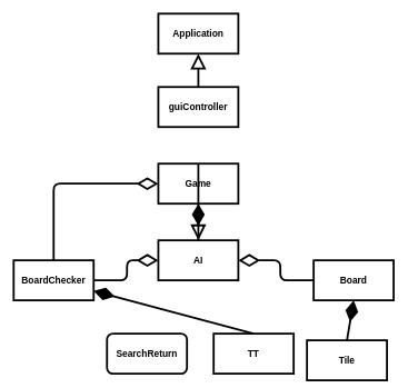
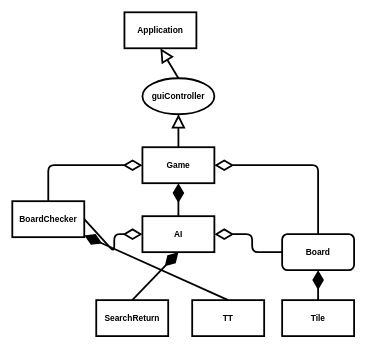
  <mxCell id="0" style=";html=1;" />
  <mxCell id="1" style=";html=1;" parent="0" />
- <mxCell id="2" value="Application" style="rounded=0;whiteSpace=wrap;html=1;strokeWidth=3;fontStyle=1;fontSize=14;" vertex="1" parent="1"><mxGeometry x="237" y="20" width="120" height="60" as="geometry" /></mxCell>
- <mxCell id="3" value="guiController" style="rounded=0;whiteSpace=wrap;html=1;strokeWidth=3;fontStyle=1;fontSize=14;" vertex="1" parent="1"><mxGeometry x="237" y="130" width="120" height="60" as="geometry" /></mxCell>
+ <mxCell id="2" value="Application" style="rounded=0;whiteSpace=wrap;html=1;strokeWidth=3;fontStyle=1;fontSize=14;" vertex="1" parent="1"><mxGeometry x="207" y="20" width="120" height="60" as="geometry" /></mxCell>
+ <mxCell id="3" value="guiController" style="ellipse;whiteSpace=wrap;html=1;strokeWidth=3;fontStyle=1;fontSize=14;" vertex="1" parent="1"><mxGeometry x="237" y="130" width="120" height="60" as="geometry" /></mxCell>
  <mxCell id="4" value="Game" style="rounded=0;whiteSpace=wrap;html=1;strokeWidth=3;fontStyle=1;fontSize=14;" vertex="1" parent="1"><mxGeometry x="237" y="245" width="120" height="60" as="geometry" /></mxCell>
- <mxCell id="5" value="Board" style="rounded=0;whiteSpace=wrap;html=1;strokeWidth=3;fontStyle=1;fontSize=14;" vertex="1" parent="1"><mxGeometry x="470" y="390" width="120" height="60" as="geometry" /></mxCell>
+ <mxCell id="5" value="Board" style="whiteSpace=wrap;html=1;strokeWidth=3;fontStyle=1;fontSize=14;rounded=1;" vertex="1" parent="1"><mxGeometry x="470" y="390" width="120" height="60" as="geometry" /></mxCell>
  <mxCell id="6" value="AI" style="rounded=0;whiteSpace=wrap;html=1;strokeWidth=3;fontStyle=1;fontSize=14;" vertex="1" parent="1"><mxGeometry x="237" y="360" width="120" height="60" as="geometry" /></mxCell>
- <mxCell id="7" value="Tile" style="rounded=0;whiteSpace=wrap;html=1;strokeWidth=3;fontStyle=1;fontSize=14;" vertex="1" parent="1"><mxGeometry x="460" y="510" width="120" height="60" as="geometry" /></mxCell>
+ <mxCell id="7" value="Tile" style="rounded=0;whiteSpace=wrap;html=1;strokeWidth=3;fontStyle=1;fontSize=14;" vertex="1" parent="1"><mxGeometry x="470" y="500" width="120" height="60" as="geometry" /></mxCell>
  <mxCell id="8" value="TT" style="rounded=0;whiteSpace=wrap;html=1;strokeWidth=3;fontStyle=1;fontSize=14;" vertex="1" parent="1"><mxGeometry x="320" y="500" width="120" height="60" as="geometry" /></mxCell>
- <mxCell id="9" value="SearchReturn" style="whiteSpace=wrap;html=1;strokeWidth=3;fontStyle=1;fontSize=14;rounded=1;" vertex="1" parent="1"><mxGeometry x="160" y="500" width="120" height="60" as="geometry" /></mxCell>
- <mxCell id="10" value="BoardChecker" style="rounded=0;whiteSpace=wrap;html=1;strokeWidth=3;fontStyle=1;fontSize=14;" vertex="1" parent="1"><mxGeometry x="20" y="390" width="120" height="60" as="geometry" /></mxCell>
+ <mxCell id="9" value="SearchReturn" style="rounded=0;whiteSpace=wrap;html=1;strokeWidth=3;fontStyle=1;fontSize=14;" vertex="1" parent="1"><mxGeometry x="160" y="500" width="120" height="60" as="geometry" /></mxCell>
+ <mxCell id="10" value="BoardChecker" style="rounded=0;whiteSpace=wrap;html=1;strokeWidth=3;fontStyle=1;fontSize=14;" vertex="1" parent="1"><mxGeometry x="20" y="335" width="120" height="60" as="geometry" /></mxCell>
  <mxCell id="11" value="" style="endArrow=block;endSize=16;endFill=0;html=1;fillColor=#000000;gradientColor=none;exitX=0.5;exitY=0;exitDx=0;exitDy=0;entryX=0.5;entryY=1;entryDx=0;entryDy=0;strokeWidth=3;" edge="1" parent="1" source="3" target="2"><mxGeometry width="160" relative="1" as="geometry"><mxPoint x="440" y="180" as="sourcePoint" /><mxPoint x="440" y="100" as="targetPoint" /></mxGeometry></mxCell>
- <mxCell id="12" value="" style="endArrow=block;endSize=16;endFill=0;html=1;fillColor=#000000;gradientColor=none;exitX=0.5;exitY=0;exitDx=0;exitDy=0;strokeWidth=3;" edge="1" parent="1" source="4" target="6"><mxGeometry width="160" relative="1" as="geometry"><mxPoint x="460" y="215" as="sourcePoint" /><mxPoint x="460" y="165" as="targetPoint" /></mxGeometry></mxCell>
+ <mxCell id="12" value="" style="endArrow=block;endSize=16;endFill=0;html=1;fillColor=#000000;gradientColor=none;exitX=0.5;exitY=0;exitDx=0;exitDy=0;entryX=0.5;entryY=1;entryDx=0;entryDy=0;strokeWidth=3;" edge="1" parent="1" source="4" target="3"><mxGeometry width="160" relative="1" as="geometry"><mxPoint x="460" y="215" as="sourcePoint" /><mxPoint x="460" y="165" as="targetPoint" /></mxGeometry></mxCell>
+ <mxCell id="13" value="" style="endArrow=diamondThin;endFill=0;endSize=24;html=1;fillColor=#000000;gradientColor=none;entryX=1;entryY=0.5;entryDx=0;entryDy=0;exitX=0.5;exitY=0;exitDx=0;exitDy=0;strokeWidth=3;" edge="1" parent="1" source="5" target="4"><mxGeometry width="160" relative="1" as="geometry"><mxPoint x="120" y="340" as="sourcePoint" /><mxPoint x="280" y="340" as="targetPoint" /><Array as="points"><mxPoint x="530" y="275" /></Array></mxGeometry></mxCell>
  <mxCell id="14" value="" style="endArrow=diamondThin;endFill=1;endSize=24;html=1;fillColor=#000000;gradientColor=none;exitX=0.5;exitY=0;exitDx=0;exitDy=0;entryX=0.5;entryY=1;entryDx=0;entryDy=0;strokeWidth=3;" edge="1" parent="1" source="7" target="5"><mxGeometry width="160" relative="1" as="geometry"><mxPoint x="0" y="745" as="sourcePoint" /><mxPoint x="590" y="450" as="targetPoint" /></mxGeometry></mxCell>
+ <mxCell id="15" value="" style="endArrow=diamondThin;endFill=1;endSize=24;html=1;fillColor=#000000;gradientColor=none;entryX=0.5;entryY=1;entryDx=0;entryDy=0;exitX=0.5;exitY=0;exitDx=0;exitDy=0;strokeWidth=3;" edge="1" parent="1" source="9" target="6"><mxGeometry width="160" relative="1" as="geometry"><mxPoint x="40" y="500" as="sourcePoint" /><mxPoint x="150" y="440" as="targetPoint" /></mxGeometry></mxCell>
  <mxCell id="16" value="" style="endArrow=diamondThin;endFill=0;endSize=24;html=1;fillColor=#000000;gradientColor=none;entryX=0;entryY=0.5;entryDx=0;entryDy=0;exitX=0.5;exitY=0;exitDx=0;exitDy=0;strokeWidth=3;" edge="1" parent="1" source="10" target="4"><mxGeometry width="160" relative="1" as="geometry"><mxPoint x="150" y="459" as="sourcePoint" /><mxPoint x="300" y="300" as="targetPoint" /><Array as="points"><mxPoint x="80" y="275" /></Array></mxGeometry></mxCell>
  <mxCell id="17" value="" style="endArrow=diamondThin;endFill=0;endSize=24;html=1;fillColor=#000000;gradientColor=none;exitX=1;exitY=0.5;exitDx=0;exitDy=0;entryX=0;entryY=0.5;entryDx=0;entryDy=0;strokeWidth=3;" edge="1" parent="1" source="10" target="6"><mxGeometry width="160" relative="1" as="geometry"><mxPoint x="160" y="469" as="sourcePoint" /><mxPoint x="240" y="400" as="targetPoint" /><Array as="points"><mxPoint x="190" y="420" /><mxPoint x="190" y="390" /></Array></mxGeometry></mxCell>
  <mxCell id="18" value="" style="endArrow=diamondThin;endFill=1;endSize=24;html=1;fillColor=#000000;gradientColor=none;exitX=0.5;exitY=0;exitDx=0;exitDy=0;strokeWidth=3;" edge="1" parent="1" source="6"><mxGeometry width="160" relative="1" as="geometry"><mxPoint x="526" y="570" as="sourcePoint" /><mxPoint x="297" y="305" as="targetPoint" /></mxGeometry></mxCell>
  <mxCell id="19" value="" style="endArrow=diamondThin;endFill=1;endSize=24;html=1;fillColor=#000000;gradientColor=none;exitX=0.5;exitY=0;exitDx=0;exitDy=0;strokeWidth=3;" edge="1" parent="1" source="8" target="10"><mxGeometry width="160" relative="1" as="geometry"><mxPoint x="770" y="680" as="sourcePoint" /><mxPoint x="716.154" y="580" as="targetPoint" /></mxGeometry></mxCell>
  <mxCell id="20" value="" style="endArrow=diamondThin;endFill=0;endSize=24;html=1;fillColor=#000000;gradientColor=none;exitX=0;exitY=0.5;exitDx=0;exitDy=0;entryX=1;entryY=0.5;entryDx=0;entryDy=0;strokeWidth=3;" edge="1" parent="1" source="5" target="6"><mxGeometry width="160" relative="1" as="geometry"><mxPoint x="150" y="390" as="sourcePoint" /><mxPoint x="307" y="315" as="targetPoint" /><Array as="points"><mxPoint x="420" y="420" /><mxPoint x="420" y="390" /></Array></mxGeometry></mxCell>
